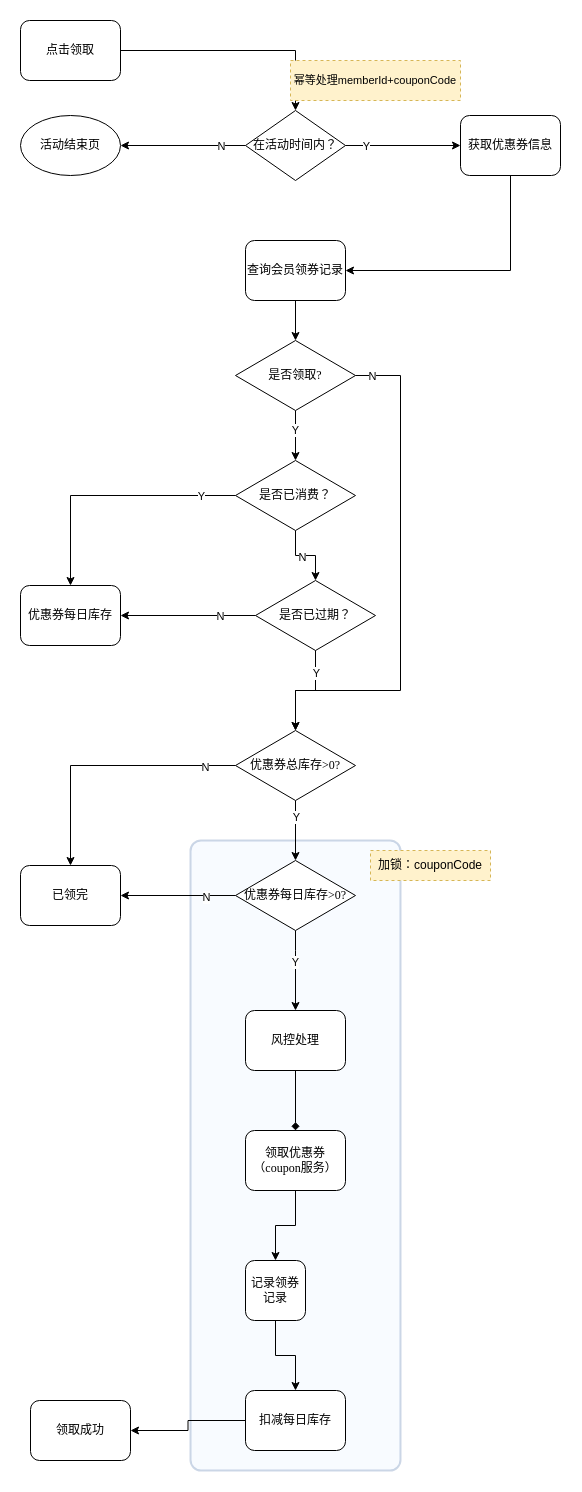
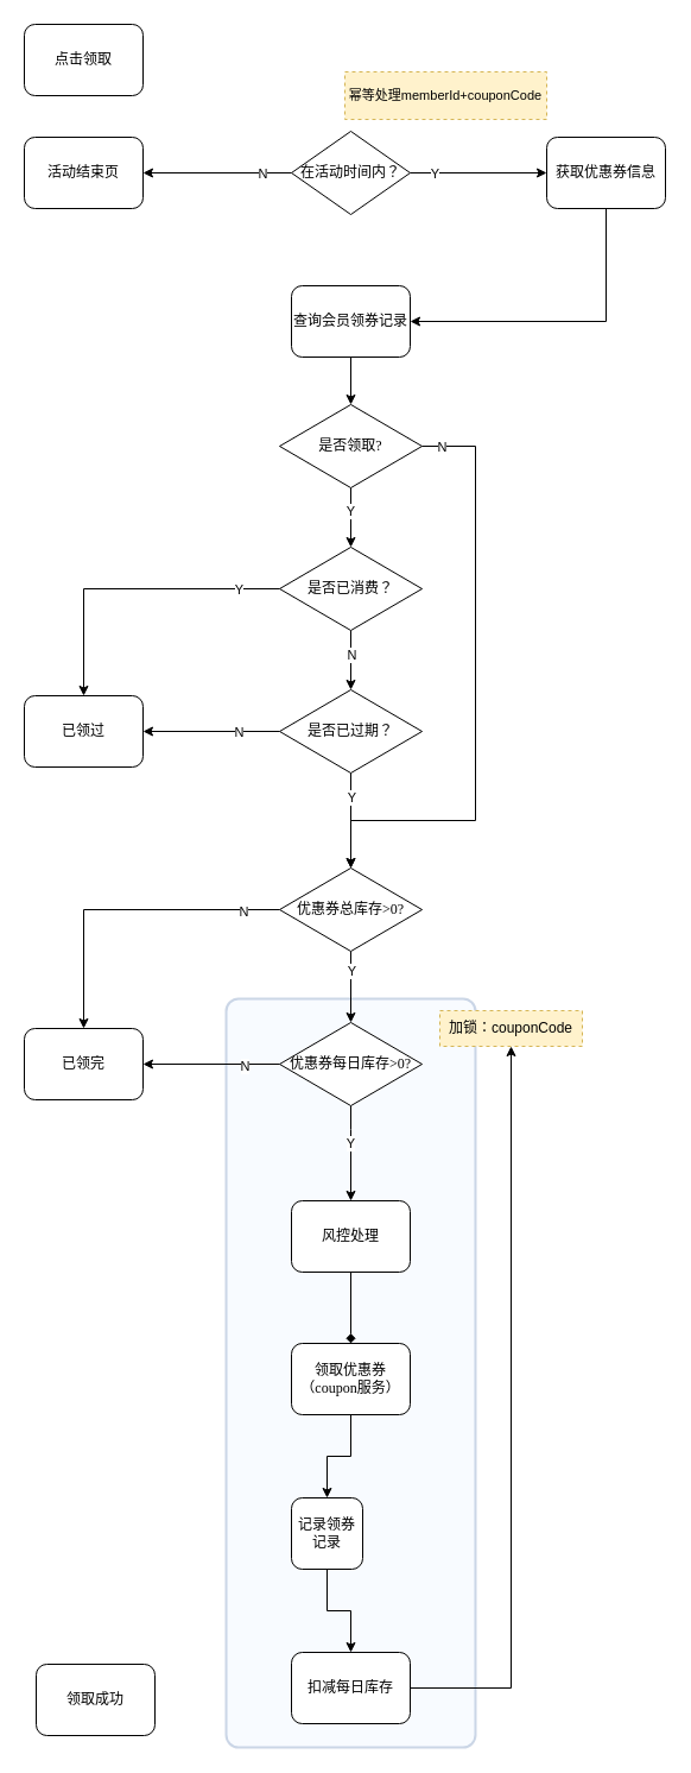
  <mxCell id="0" />
  <mxCell id="1" parent="0" />
  <mxCell id="2" value="点击领取" style="rounded=1;whiteSpace=wrap;html=1;shadow=0;labelBackgroundColor=none;strokeWidth=1;fontFamily=Verdana;fontSize=12;align=center;" vertex="1" parent="1"><mxGeometry x="20" y="20" width="100" height="60" as="geometry" /></mxCell>
- <mxCell id="3" value="活动结束页" style="ellipse;whiteSpace=wrap;html=1;shadow=0;labelBackgroundColor=none;strokeWidth=1;fontFamily=Verdana;fontSize=12;align=center;" vertex="1" parent="1"><mxGeometry x="20" y="115" width="100" height="60" as="geometry" /></mxCell>
- <mxCell id="4" value="优惠券每日库存" style="rounded=1;whiteSpace=wrap;html=1;shadow=0;labelBackgroundColor=none;strokeWidth=1;fontFamily=Verdana;fontSize=12;align=center;" vertex="1" parent="1"><mxGeometry x="20" y="585" width="100" height="60" as="geometry" /></mxCell>
+ <mxCell id="3" value="活动结束页" style="rounded=1;whiteSpace=wrap;html=1;shadow=0;labelBackgroundColor=none;strokeWidth=1;fontFamily=Verdana;fontSize=12;align=center;" vertex="1" parent="1"><mxGeometry x="20" y="115" width="100" height="60" as="geometry" /></mxCell>
+ <mxCell id="4" value="已领过" style="rounded=1;whiteSpace=wrap;html=1;shadow=0;labelBackgroundColor=none;strokeWidth=1;fontFamily=Verdana;fontSize=12;align=center;" vertex="1" parent="1"><mxGeometry x="20" y="585" width="100" height="60" as="geometry" /></mxCell>
  <mxCell id="5" value="领取成功" style="rounded=1;whiteSpace=wrap;html=1;shadow=0;labelBackgroundColor=none;strokeWidth=1;fontFamily=Verdana;fontSize=12;align=center;" vertex="1" parent="1"><mxGeometry x="30" y="1400" width="100" height="60" as="geometry" /></mxCell>
  <mxCell id="6" value="已领完" style="rounded=1;whiteSpace=wrap;html=1;shadow=0;labelBackgroundColor=none;strokeWidth=1;fontFamily=Verdana;fontSize=12;align=center;" vertex="1" parent="1"><mxGeometry x="20" y="865" width="100" height="60" as="geometry" /></mxCell>
- <mxCell id="7" value="" style="edgeStyle=orthogonalEdgeStyle;rounded=0;orthogonalLoop=1;jettySize=auto;html=1;entryX=0.5;entryY=0;entryDx=0;entryDy=0;" edge="1" parent="1" source="2" target="9"><mxGeometry relative="1" as="geometry"><mxPoint x="275" y="120" as="targetPoint" /></mxGeometry></mxCell>
  <mxCell id="8" value="" style="rounded=1;whiteSpace=wrap;html=1;fillStyle=auto;fillColor=#dae8fc;strokeColor=#073b83;arcSize=5;opacity=20;strokeWidth=2;" vertex="1" parent="1"><mxGeometry x="190" y="840" width="210" height="630" as="geometry" /></mxCell>
  <mxCell id="9" value="在活动时间内？" style="rhombus;whiteSpace=wrap;html=1;rounded=0;shadow=0;labelBackgroundColor=none;strokeWidth=1;fontFamily=Verdana;fontSize=12;align=center;" vertex="1" parent="1"><mxGeometry x="245" y="110" width="100" height="70" as="geometry" /></mxCell>
  <mxCell id="10" value="查询会员领券记录" style="rounded=1;whiteSpace=wrap;html=1;shadow=0;labelBackgroundColor=none;strokeWidth=1;fontFamily=Verdana;fontSize=12;align=center;" vertex="1" parent="1"><mxGeometry x="245" y="240" width="100" height="60" as="geometry" /></mxCell>
  <mxCell id="11" value="" style="edgeStyle=orthogonalEdgeStyle;rounded=0;orthogonalLoop=1;jettySize=auto;html=1;" edge="1" parent="1" source="10" target="13"><mxGeometry relative="1" as="geometry"><mxPoint x="295" y="430" as="sourcePoint" /></mxGeometry></mxCell>
  <mxCell id="12" value="Y" style="edgeStyle=orthogonalEdgeStyle;rounded=0;orthogonalLoop=1;jettySize=auto;html=1;" edge="1" parent="1" source="13" target="18"><mxGeometry x="-0.2" relative="1" as="geometry"><mxPoint as="offset" /></mxGeometry></mxCell>
  <mxCell id="13" value="是否领取?" style="rhombus;whiteSpace=wrap;html=1;rounded=0;shadow=0;labelBackgroundColor=none;strokeWidth=1;fontFamily=Verdana;fontSize=12;align=center;" vertex="1" parent="1"><mxGeometry x="235" y="340" width="120" height="70" as="geometry" /></mxCell>
- <mxCell id="14" value="是否已过期？" style="rhombus;whiteSpace=wrap;html=1;rounded=0;shadow=0;labelBackgroundColor=none;strokeWidth=1;fontFamily=Verdana;fontSize=12;align=center;" vertex="1" parent="1"><mxGeometry x="255" y="580" width="120" height="70" as="geometry" /></mxCell>
+ <mxCell id="14" value="是否已过期？" style="rhombus;whiteSpace=wrap;html=1;rounded=0;shadow=0;labelBackgroundColor=none;strokeWidth=1;fontFamily=Verdana;fontSize=12;align=center;" vertex="1" parent="1"><mxGeometry x="235" y="580" width="120" height="70" as="geometry" /></mxCell>
  <mxCell id="15" value="风控处理" style="rounded=1;whiteSpace=wrap;html=1;shadow=0;labelBackgroundColor=none;strokeWidth=1;fontFamily=Verdana;fontSize=12;align=center;" vertex="1" parent="1"><mxGeometry x="245" y="1010" width="100" height="60" as="geometry" /></mxCell>
  <mxCell id="16" style="edgeStyle=orthogonalEdgeStyle;rounded=0;orthogonalLoop=1;jettySize=auto;html=1;" edge="1" parent="1" source="18" target="14"><mxGeometry relative="1" as="geometry" /></mxCell>
  <mxCell id="17" value="N" style="edgeLabel;html=1;align=center;verticalAlign=middle;resizable=0;points=[];" vertex="1" connectable="0" parent="16"><mxGeometry x="-0.167" y="-2" relative="1" as="geometry"><mxPoint x="2" y="-1" as="offset" /></mxGeometry></mxCell>
  <mxCell id="18" value="是否已消费？" style="rhombus;whiteSpace=wrap;html=1;rounded=0;shadow=0;labelBackgroundColor=none;strokeWidth=1;fontFamily=Verdana;fontSize=12;align=center;" vertex="1" parent="1"><mxGeometry x="235" y="460" width="120" height="70" as="geometry" /></mxCell>
  <mxCell id="19" style="edgeStyle=orthogonalEdgeStyle;rounded=0;orthogonalLoop=1;jettySize=auto;html=1;entryX=0.5;entryY=0;entryDx=0;entryDy=0;" edge="1" parent="1" source="14" target="26"><mxGeometry relative="1" as="geometry"><mxPoint x="370" y="710" as="targetPoint" /></mxGeometry></mxCell>
  <mxCell id="20" value="Y" style="edgeLabel;html=1;align=center;verticalAlign=middle;resizable=0;points=[];" vertex="1" connectable="0" parent="19"><mxGeometry x="-0.773" y="2" relative="1" as="geometry"><mxPoint x="-2" y="11" as="offset" /></mxGeometry></mxCell>
  <mxCell id="21" style="edgeStyle=orthogonalEdgeStyle;rounded=0;orthogonalLoop=1;jettySize=auto;html=1;" edge="1" parent="1" source="13" target="26"><mxGeometry relative="1" as="geometry"><mxPoint x="295" y="720" as="targetPoint" /><Array as="points"><mxPoint x="400" y="375" /><mxPoint x="400" y="690" /><mxPoint x="295" y="690" /></Array></mxGeometry></mxCell>
  <mxCell id="22" value="N" style="edgeLabel;html=1;align=center;verticalAlign=middle;resizable=0;points=[];" vertex="1" connectable="0" parent="21"><mxGeometry x="-0.895" y="-3" relative="1" as="geometry"><mxPoint x="-11" y="-3" as="offset" /></mxGeometry></mxCell>
  <mxCell id="23" value="记录领券记录" style="rounded=1;whiteSpace=wrap;html=1;shadow=0;labelBackgroundColor=none;strokeWidth=1;fontFamily=Verdana;fontSize=12;align=center;" vertex="1" parent="1"><mxGeometry x="245" y="1260" width="60" height="60" as="geometry" /></mxCell>
  <mxCell id="24" style="edgeStyle=orthogonalEdgeStyle;rounded=0;orthogonalLoop=1;jettySize=auto;html=1;" edge="1" parent="1" source="26" target="28"><mxGeometry relative="1" as="geometry" /></mxCell>
  <mxCell id="25" value="Y" style="edgeLabel;html=1;align=center;verticalAlign=middle;resizable=0;points=[];" vertex="1" connectable="0" parent="24"><mxGeometry x="-0.467" relative="1" as="geometry"><mxPoint as="offset" /></mxGeometry></mxCell>
  <mxCell id="26" value="优惠券总库存&amp;gt;0?" style="rhombus;whiteSpace=wrap;html=1;rounded=0;shadow=0;labelBackgroundColor=none;strokeWidth=1;fontFamily=Verdana;fontSize=12;align=center;" vertex="1" parent="1"><mxGeometry x="235" y="730" width="120" height="70" as="geometry" /></mxCell>
  <mxCell id="27" value="Y" style="edgeStyle=orthogonalEdgeStyle;rounded=0;orthogonalLoop=1;jettySize=auto;html=1;" edge="1" parent="1" source="28" target="15"><mxGeometry x="-0.2" relative="1" as="geometry"><Array as="points"><mxPoint x="295" y="950" /><mxPoint x="295" y="950" /></Array><mxPoint as="offset" /></mxGeometry></mxCell>
  <mxCell id="28" value="优惠券每日库存&amp;gt;0?" style="rhombus;whiteSpace=wrap;html=1;rounded=0;shadow=0;labelBackgroundColor=none;strokeWidth=1;fontFamily=Verdana;fontSize=12;align=center;" vertex="1" parent="1"><mxGeometry x="235" y="860" width="120" height="70" as="geometry" /></mxCell>
  <mxCell id="29" value="扣减每日库存" style="rounded=1;whiteSpace=wrap;html=1;shadow=0;labelBackgroundColor=none;strokeWidth=1;fontFamily=Verdana;fontSize=12;align=center;" vertex="1" parent="1"><mxGeometry x="245" y="1390" width="100" height="60" as="geometry" /></mxCell>
  <mxCell id="30" style="edgeStyle=orthogonalEdgeStyle;rounded=0;orthogonalLoop=1;jettySize=auto;html=1;" edge="1" parent="1" source="23" target="29"><mxGeometry relative="1" as="geometry"><mxPoint x="190" y="1160" as="targetPoint" /></mxGeometry></mxCell>
  <mxCell id="31" value="领取优惠券&lt;br&gt;（coupon服务）" style="rounded=1;whiteSpace=wrap;html=1;shadow=0;labelBackgroundColor=none;strokeWidth=1;fontFamily=Verdana;fontSize=12;align=center;" vertex="1" parent="1"><mxGeometry x="245" y="1130" width="100" height="60" as="geometry" /></mxCell>
  <mxCell id="32" value="获取优惠券信息" style="rounded=1;whiteSpace=wrap;html=1;shadow=0;labelBackgroundColor=none;strokeWidth=1;fontFamily=Verdana;fontSize=12;align=center;" vertex="1" parent="1"><mxGeometry x="460" y="115" width="100" height="60" as="geometry" /></mxCell>
  <mxCell id="33" style="edgeStyle=orthogonalEdgeStyle;rounded=0;orthogonalLoop=1;jettySize=auto;html=1;" edge="1" parent="1" source="9" target="3"><mxGeometry relative="1" as="geometry" /></mxCell>
  <mxCell id="34" value="N" style="edgeLabel;html=1;align=center;verticalAlign=middle;resizable=0;points=[];" vertex="1" connectable="0" parent="33"><mxGeometry x="-0.467" y="2" relative="1" as="geometry"><mxPoint x="8" y="-2" as="offset" /></mxGeometry></mxCell>
  <mxCell id="35" style="edgeStyle=orthogonalEdgeStyle;rounded=0;orthogonalLoop=1;jettySize=auto;html=1;exitX=0;exitY=0.5;exitDx=0;exitDy=0;entryX=1;entryY=0.5;entryDx=0;entryDy=0;" edge="1" parent="1" source="14" target="4"><mxGeometry relative="1" as="geometry"><mxPoint x="120" y="1010" as="targetPoint" /><Array as="points" /></mxGeometry></mxCell>
  <mxCell id="36" value="N" style="edgeLabel;html=1;align=center;verticalAlign=middle;resizable=0;points=[];" vertex="1" connectable="0" parent="35"><mxGeometry x="-0.879" y="1" relative="1" as="geometry"><mxPoint x="-28" y="-1" as="offset" /></mxGeometry></mxCell>
  <mxCell id="37" style="edgeStyle=orthogonalEdgeStyle;rounded=0;orthogonalLoop=1;jettySize=auto;html=1;" edge="1" parent="1" source="9" target="32"><mxGeometry relative="1" as="geometry" /></mxCell>
  <mxCell id="38" value="Y" style="edgeLabel;html=1;align=center;verticalAlign=middle;resizable=0;points=[];" vertex="1" connectable="0" parent="37"><mxGeometry x="-0.939" y="-3" relative="1" as="geometry"><mxPoint x="16" y="-3" as="offset" /></mxGeometry></mxCell>
  <mxCell id="39" style="edgeStyle=orthogonalEdgeStyle;rounded=0;orthogonalLoop=1;jettySize=auto;html=1;entryX=1;entryY=0.5;entryDx=0;entryDy=0;" edge="1" parent="1" source="32" target="10"><mxGeometry relative="1" as="geometry"><Array as="points"><mxPoint x="510" y="270" /></Array></mxGeometry></mxCell>
  <mxCell id="40" style="edgeStyle=orthogonalEdgeStyle;rounded=0;orthogonalLoop=1;jettySize=auto;html=1;entryX=0.5;entryY=0;entryDx=0;entryDy=0;" edge="1" parent="1" source="18" target="4"><mxGeometry relative="1" as="geometry" /></mxCell>
  <mxCell id="41" value="Y" style="edgeLabel;html=1;align=center;verticalAlign=middle;resizable=0;points=[];" vertex="1" connectable="0" parent="40"><mxGeometry x="-0.496" y="-2" relative="1" as="geometry"><mxPoint x="29" y="2" as="offset" /></mxGeometry></mxCell>
  <mxCell id="42" style="edgeStyle=orthogonalEdgeStyle;rounded=0;orthogonalLoop=1;jettySize=auto;html=1;endArrow=diamond;" edge="1" parent="1" source="15" target="31"><mxGeometry relative="1" as="geometry" /></mxCell>
  <mxCell id="43" style="edgeStyle=orthogonalEdgeStyle;rounded=0;orthogonalLoop=1;jettySize=auto;html=1;exitX=0.5;exitY=1;exitDx=0;exitDy=0;" edge="1" parent="1" source="31" target="23"><mxGeometry relative="1" as="geometry"><Array as="points" /></mxGeometry></mxCell>
  <mxCell id="44" style="edgeStyle=orthogonalEdgeStyle;rounded=0;orthogonalLoop=1;jettySize=auto;html=1;entryX=1;entryY=0.5;entryDx=0;entryDy=0;" edge="1" parent="1" source="28" target="6"><mxGeometry relative="1" as="geometry" /></mxCell>
  <mxCell id="45" value="N" style="edgeLabel;html=1;align=center;verticalAlign=middle;resizable=0;points=[];" vertex="1" connectable="0" parent="44"><mxGeometry x="-0.483" y="1" relative="1" as="geometry"><mxPoint as="offset" /></mxGeometry></mxCell>
  <mxCell id="46" style="edgeStyle=orthogonalEdgeStyle;rounded=0;orthogonalLoop=1;jettySize=auto;html=1;" edge="1" parent="1" source="26" target="6"><mxGeometry relative="1" as="geometry" /></mxCell>
  <mxCell id="47" value="N" style="edgeLabel;html=1;align=center;verticalAlign=middle;resizable=0;points=[];" vertex="1" connectable="0" parent="46"><mxGeometry x="-0.765" y="1" relative="1" as="geometry"><mxPoint as="offset" /></mxGeometry></mxCell>
- <mxCell id="48" style="edgeStyle=orthogonalEdgeStyle;rounded=0;orthogonalLoop=1;jettySize=auto;html=1;" edge="1" parent="1" source="29" target="5"><mxGeometry relative="1" as="geometry" /></mxCell>
+ <mxCell id="48" style="edgeStyle=orthogonalEdgeStyle;rounded=0;orthogonalLoop=1;jettySize=auto;html=1;" edge="1" parent="1" source="29" target="49"><mxGeometry relative="1" as="geometry" /></mxCell>
  <mxCell id="49" value="加锁：couponCode" style="rounded=0;whiteSpace=wrap;html=1;fillColor=#fff2cc;strokeColor=#d6b656;dashed=1;" vertex="1" parent="1"><mxGeometry x="370" y="850" width="120" height="30" as="geometry" /></mxCell>
  <mxCell id="50" value="幂等处理memberId+couponCode" style="rounded=0;whiteSpace=wrap;html=1;fillColor=#fff2cc;strokeColor=#d6b656;dashed=1;fontSize=11;" vertex="1" parent="1"><mxGeometry x="290" y="60" width="170" height="40" as="geometry" /></mxCell>
